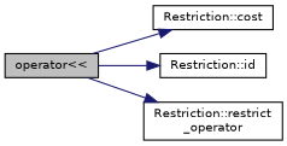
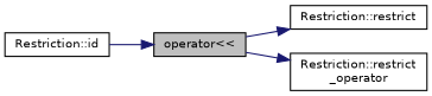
  digraph {
    rankdir=LR
    node [color=black fillcolor=white fontname=Helvetica fontsize=10 shape=record style=filled]
    edge [color=midnightblue fontname=Helvetica fontsize=10 labelfontname=Helvetica labelfontsize=10 style=solid]
    n1 [fillcolor=grey75 fontcolor=black height=0.2 label="operator\<\<" width=0.4]
-   n2 [height=0.2 label="Restriction::cost" width=0.4]
+   n2 [height=0.2 label="Restriction::restrict" width=0.4]
    n3 [height=0.2 label="Restriction::id" width=0.4]
    n4 [height=0.2 label="Restriction::restrict\l_operator" width=0.4]
    n1 -> n2
-   n1 -> n3
+   n3 -> n1
    n1 -> n4
  }
